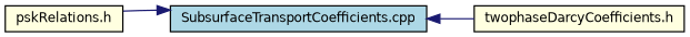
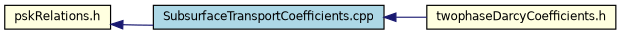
  digraph {
    rankdir=LR
    node [color=black fillcolor=lightyellow fontname=Helvetica fontsize=10 shape=record style=filled]
    edge [color=midnightblue dir=back fontname=Helvetica fontsize=10 labelfontname=Helvetica labelfontsize=10 style=solid]
    n1 [fontcolor=black height=0.2 label="pskRelations.h" width=0.4]
    n2 [fillcolor=lightblue height=0.2 label="SubsurfaceTransportCoefficients.cpp" width=0.4]
    n3 [height=0.2 label="twophaseDarcyCoefficients.h" width=0.4]
-   n2 -> n1
+   n1 -> n2
    n2 -> n3
  }
